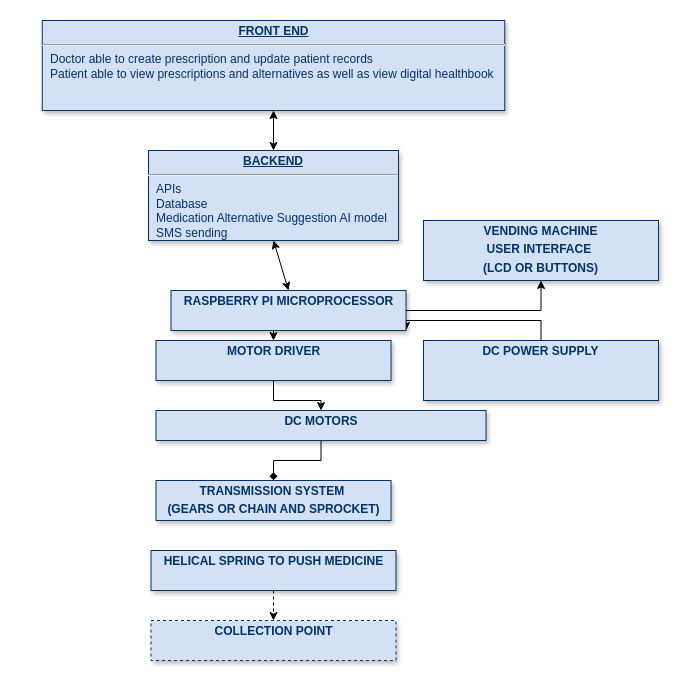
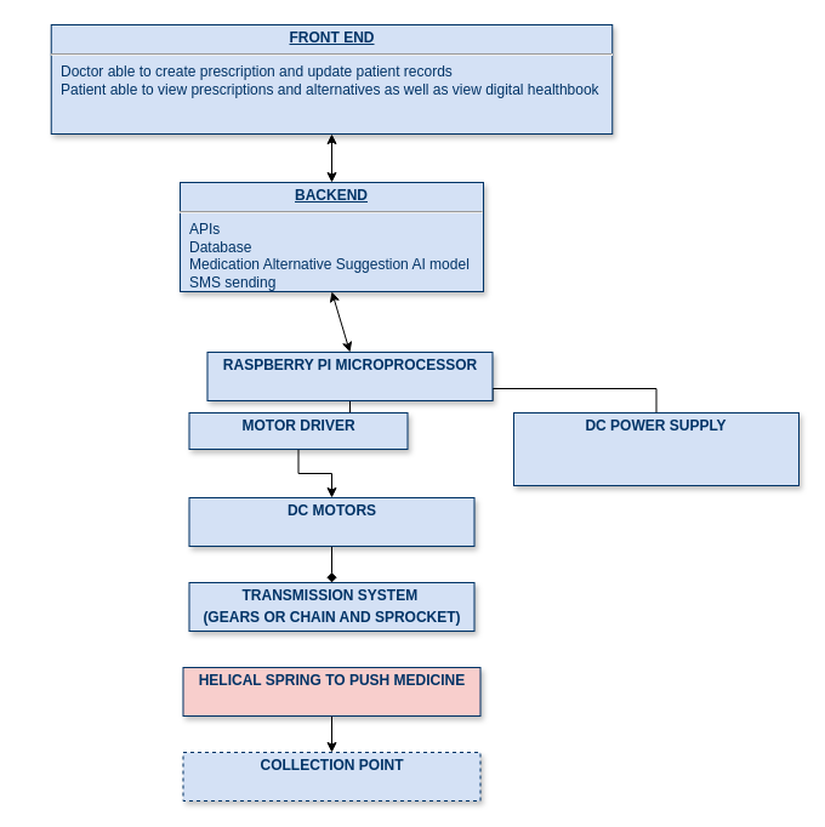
  <mxCell id="0" />
  <mxCell id="1" parent="0" />
  <mxCell id="2" value="&lt;p style=&quot;margin: 0px; margin-top: 4px; text-align: center; text-decoration: underline;&quot;&gt;&lt;b&gt;BACKEND&lt;/b&gt;&lt;/p&gt;&lt;hr&gt;&lt;p style=&quot;margin: 0px; margin-left: 8px;&quot;&gt;APIs&lt;/p&gt;&lt;p style=&quot;margin: 0px; margin-left: 8px;&quot;&gt;Database&lt;/p&gt;&lt;p style=&quot;margin: 0px; margin-left: 8px;&quot;&gt;Medication Alternative Suggestion AI model&lt;/p&gt;&lt;p style=&quot;margin: 0px; margin-left: 8px;&quot;&gt;SMS sending&lt;/p&gt;&lt;p style=&quot;margin: 0px; margin-left: 8px;&quot;&gt;&lt;br&gt;&lt;/p&gt;" style="verticalAlign=top;align=left;overflow=fill;fontSize=12;fontFamily=Helvetica;html=1;strokeColor=#003366;shadow=1;fillColor=#D4E1F5;fontColor=#003366" parent="1" vertex="1"><mxGeometry x="148" y="150" width="250" height="90" as="geometry" /></mxCell>
  <mxCell id="3" style="edgeStyle=orthogonalEdgeStyle;rounded=0;orthogonalLoop=1;jettySize=auto;html=1;exitX=0.5;exitY=1;exitDx=0;exitDy=0;entryX=0.5;entryY=0;entryDx=0;entryDy=0;" edge="1" parent="1" source="6" target="10"><mxGeometry relative="1" as="geometry"><mxPoint x="267.571" y="10" as="targetPoint" /></mxGeometry></mxCell>
- <mxCell id="4" style="edgeStyle=orthogonalEdgeStyle;rounded=0;orthogonalLoop=1;jettySize=auto;html=1;exitX=1;exitY=0.5;exitDx=0;exitDy=0;entryX=0.5;entryY=1;entryDx=0;entryDy=0;" edge="1" parent="1" source="6" target="14"><mxGeometry relative="1" as="geometry" /></mxCell>
- <mxCell id="5" style="edgeStyle=orthogonalEdgeStyle;rounded=0;orthogonalLoop=1;jettySize=auto;html=1;exitX=0.5;exitY=0;exitDx=0;exitDy=0;entryX=1;entryY=1;entryDx=0;entryDy=0;" edge="1" parent="1" source="20" target="6"><mxGeometry relative="1" as="geometry"><Array as="points"><mxPoint x="541" y="320" /></Array></mxGeometry></mxCell>
+ <mxCell id="5" style="edgeStyle=orthogonalEdgeStyle;rounded=0;orthogonalLoop=1;jettySize=auto;html=1;exitX=0.5;exitY=0;exitDx=0;exitDy=0;entryX=1;entryY=1;entryDx=0;entryDy=0;endArrow=none;" edge="1" parent="1" source="20" target="6"><mxGeometry relative="1" as="geometry"><Array as="points"><mxPoint x="541" y="320" /></Array></mxGeometry></mxCell>
  <mxCell id="6" value="&lt;p style=&quot;margin: 4px 0px 0px; text-align: center;&quot;&gt;&lt;b&gt;RASPBERRY PI MICROPROCESSOR&lt;/b&gt;&lt;/p&gt;" style="verticalAlign=top;align=left;overflow=fill;fontSize=12;fontFamily=Helvetica;html=1;strokeColor=#003366;shadow=1;fillColor=#D4E1F5;fontColor=#003366" vertex="1" parent="1"><mxGeometry x="170.5" y="290" width="235" height="40" as="geometry" /></mxCell>
- <mxCell id="7" style="edgeStyle=orthogonalEdgeStyle;rounded=0;orthogonalLoop=1;jettySize=auto;html=1;exitX=0.5;exitY=1;exitDx=0;exitDy=0;entryX=0.5;entryY=0;entryDx=0;entryDy=0;dashed=1;" edge="1" parent="1" source="8" target="13"><mxGeometry relative="1" as="geometry" /></mxCell>
- <mxCell id="8" value="&lt;p style=&quot;margin: 4px 0px 0px; text-align: center;&quot;&gt;&lt;b style=&quot;&quot;&gt;HELICAL SPRING TO PUSH MEDICINE&lt;/b&gt;&lt;/p&gt;" style="verticalAlign=top;align=left;overflow=fill;fontSize=12;fontFamily=Helvetica;html=1;strokeColor=#003366;shadow=1;fillColor=#D4E1F5;fontColor=#003366" vertex="1" parent="1"><mxGeometry x="150.5" y="550" width="245" height="40" as="geometry" /></mxCell>
+ <mxCell id="7" style="edgeStyle=orthogonalEdgeStyle;rounded=0;orthogonalLoop=1;jettySize=auto;html=1;exitX=0.5;exitY=1;exitDx=0;exitDy=0;entryX=0.5;entryY=0;entryDx=0;entryDy=0;" edge="1" parent="1" source="8" target="13"><mxGeometry relative="1" as="geometry" /></mxCell>
+ <mxCell id="8" value="&lt;p style=&quot;margin: 4px 0px 0px; text-align: center;&quot;&gt;&lt;b style=&quot;&quot;&gt;HELICAL SPRING TO PUSH MEDICINE&lt;/b&gt;&lt;/p&gt;" style="verticalAlign=top;align=left;overflow=fill;fontSize=12;fontFamily=Helvetica;html=1;strokeColor=#003366;shadow=1;fillColor=#f8cecc;fontColor=#003366;" vertex="1" parent="1"><mxGeometry x="150.5" y="550" width="245" height="40" as="geometry" /></mxCell>
  <mxCell id="9" style="edgeStyle=orthogonalEdgeStyle;rounded=0;orthogonalLoop=1;jettySize=auto;html=1;exitX=0.5;exitY=1;exitDx=0;exitDy=0;entryX=0.5;entryY=0;entryDx=0;entryDy=0;" edge="1" parent="1" source="10" target="12"><mxGeometry relative="1" as="geometry" /></mxCell>
- <mxCell id="10" value="&lt;p style=&quot;margin: 4px 0px 0px; text-align: center;&quot;&gt;&lt;b&gt;MOTOR DRIVER&lt;/b&gt;&lt;/p&gt;" style="verticalAlign=top;align=left;overflow=fill;fontSize=12;fontFamily=Helvetica;html=1;strokeColor=#003366;shadow=1;fillColor=#D4E1F5;fontColor=#003366" vertex="1" parent="1"><mxGeometry x="155.5" y="340" width="235" height="40" as="geometry" /></mxCell>
+ <mxCell id="10" value="&lt;p style=&quot;margin: 4px 0px 0px; text-align: center;&quot;&gt;&lt;b&gt;MOTOR DRIVER&lt;/b&gt;&lt;/p&gt;" style="verticalAlign=top;align=left;overflow=fill;fontSize=12;fontFamily=Helvetica;html=1;strokeColor=#003366;shadow=1;fillColor=#D4E1F5;fontColor=#003366" vertex="1" parent="1"><mxGeometry x="155.5" y="340" width="180" height="30" as="geometry" /></mxCell>
  <mxCell id="11" style="edgeStyle=orthogonalEdgeStyle;rounded=0;orthogonalLoop=1;jettySize=auto;html=1;exitX=0.5;exitY=1;exitDx=0;exitDy=0;entryX=0.5;entryY=0;entryDx=0;entryDy=0;endArrow=diamond;" edge="1" parent="1" source="12" target="21"><mxGeometry relative="1" as="geometry" /></mxCell>
- <mxCell id="12" value="&lt;p style=&quot;margin: 4px 0px 0px; text-align: center;&quot;&gt;&lt;b&gt;DC MOTORS&lt;/b&gt;&lt;/p&gt;" style="verticalAlign=top;align=left;overflow=fill;fontSize=12;fontFamily=Helvetica;html=1;strokeColor=#003366;shadow=1;fillColor=#D4E1F5;fontColor=#003366" vertex="1" parent="1"><mxGeometry x="155.5" y="410" width="330" height="30" as="geometry" /></mxCell>
+ <mxCell id="12" value="&lt;p style=&quot;margin: 4px 0px 0px; text-align: center;&quot;&gt;&lt;b&gt;DC MOTORS&lt;/b&gt;&lt;/p&gt;" style="verticalAlign=top;align=left;overflow=fill;fontSize=12;fontFamily=Helvetica;html=1;strokeColor=#003366;shadow=1;fillColor=#D4E1F5;fontColor=#003366" vertex="1" parent="1"><mxGeometry x="155.5" y="410" width="235" height="40" as="geometry" /></mxCell>
  <mxCell id="13" value="&lt;p style=&quot;margin: 4px 0px 0px; text-align: center;&quot;&gt;&lt;b style=&quot;&quot;&gt;COLLECTION POINT&lt;/b&gt;&lt;/p&gt;" style="verticalAlign=top;align=left;overflow=fill;fontSize=12;fontFamily=Helvetica;html=1;strokeColor=#003366;shadow=1;fillColor=#D4E1F5;fontColor=#003366;dashed=1;" vertex="1" parent="1"><mxGeometry x="150.5" y="620" width="245" height="40" as="geometry" /></mxCell>
- <mxCell id="14" value="&lt;p style=&quot;margin: 4px 0px 0px; text-align: center;&quot;&gt;&lt;b&gt;VENDING MACHINE&lt;/b&gt;&lt;/p&gt;&lt;p style=&quot;margin: 4px 0px 0px; text-align: center;&quot;&gt;&lt;b&gt;USER INTERFACE&amp;nbsp;&lt;/b&gt;&lt;/p&gt;&lt;p style=&quot;margin: 4px 0px 0px; text-align: center;&quot;&gt;&lt;b&gt;(LCD OR BUTTONS)&lt;/b&gt;&lt;/p&gt;" style="verticalAlign=top;align=left;overflow=fill;fontSize=12;fontFamily=Helvetica;html=1;strokeColor=#003366;shadow=1;fillColor=#D4E1F5;fontColor=#003366" vertex="1" parent="1"><mxGeometry x="423" y="220" width="235" height="60" as="geometry" /></mxCell>
  <mxCell id="15" value="&lt;p style=&quot;margin: 0px; margin-top: 4px; text-align: center; text-decoration: underline;&quot;&gt;&lt;b&gt;FRONT END&lt;/b&gt;&lt;/p&gt;&lt;hr&gt;&lt;p style=&quot;margin: 0px; margin-left: 8px;&quot;&gt;Doctor able to create prescription and update patient records&lt;/p&gt;&lt;p style=&quot;margin: 0px; margin-left: 8px;&quot;&gt;Patient able to view prescriptions and alternatives as well as view digital healthbook&lt;/p&gt;" style="verticalAlign=top;align=left;overflow=fill;fontSize=12;fontFamily=Helvetica;html=1;strokeColor=#003366;shadow=1;fillColor=#D4E1F5;fontColor=#003366" vertex="1" parent="1"><mxGeometry x="41.75" y="20" width="462.5" height="90" as="geometry" /></mxCell>
  <mxCell id="16" value="" style="endArrow=classic;startArrow=classic;html=1;rounded=0;entryX=0.5;entryY=1;entryDx=0;entryDy=0;exitX=0.5;exitY=0;exitDx=0;exitDy=0;" edge="1" parent="1" source="2" target="15"><mxGeometry width="50" height="50" relative="1" as="geometry"><mxPoint x="273" y="110" as="sourcePoint" /><mxPoint x="273" y="50" as="targetPoint" /></mxGeometry></mxCell>
  <mxCell id="17" style="edgeStyle=orthogonalEdgeStyle;rounded=0;orthogonalLoop=1;jettySize=auto;html=1;exitX=0.5;exitY=1;exitDx=0;exitDy=0;entryX=0.5;entryY=0;entryDx=0;entryDy=0;" edge="1" parent="1"><mxGeometry relative="1" as="geometry"><mxPoint x="20.5" y="480" as="targetPoint" /></mxGeometry></mxCell>
  <mxCell id="18" style="edgeStyle=orthogonalEdgeStyle;rounded=0;orthogonalLoop=1;jettySize=auto;html=1;exitX=0.5;exitY=1;exitDx=0;exitDy=0;entryX=0.5;entryY=0;entryDx=0;entryDy=0;" edge="1" parent="1"><mxGeometry relative="1" as="geometry"><mxPoint x="20.5" y="540" as="targetPoint" /></mxGeometry></mxCell>
  <mxCell id="19" style="edgeStyle=orthogonalEdgeStyle;rounded=0;orthogonalLoop=1;jettySize=auto;html=1;exitX=0.5;exitY=1;exitDx=0;exitDy=0;entryX=0.5;entryY=0;entryDx=0;entryDy=0;" edge="1" parent="1"><mxGeometry relative="1" as="geometry"><mxPoint x="20.5" y="410" as="targetPoint" /></mxGeometry></mxCell>
  <mxCell id="20" value="&lt;p style=&quot;margin: 4px 0px 0px; text-align: center;&quot;&gt;&lt;b&gt;DC POWER SUPPLY&lt;/b&gt;&lt;/p&gt;" style="verticalAlign=top;align=left;overflow=fill;fontSize=12;fontFamily=Helvetica;html=1;strokeColor=#003366;shadow=1;fillColor=#D4E1F5;fontColor=#003366" vertex="1" parent="1"><mxGeometry x="423" y="340" width="235" height="60" as="geometry" /></mxCell>
  <mxCell id="21" value="&lt;p style=&quot;margin: 4px 0px 0px; text-align: center;&quot;&gt;&lt;b&gt;TRANSMISSION SYSTEM&amp;nbsp;&lt;/b&gt;&lt;/p&gt;&lt;p style=&quot;margin: 4px 0px 0px; text-align: center;&quot;&gt;&lt;b&gt;(GEARS OR CHAIN AND SPROCKET)&lt;/b&gt;&lt;/p&gt;" style="verticalAlign=top;align=left;overflow=fill;fontSize=12;fontFamily=Helvetica;html=1;strokeColor=#003366;shadow=1;fillColor=#D4E1F5;fontColor=#003366" vertex="1" parent="1"><mxGeometry x="155.5" y="480" width="235" height="40" as="geometry" /></mxCell>
  <mxCell id="22" value="" style="endArrow=classic;startArrow=classic;html=1;rounded=0;entryX=0.5;entryY=1;entryDx=0;entryDy=0;exitX=0.5;exitY=0;exitDx=0;exitDy=0;" edge="1" parent="1" source="6" target="2"><mxGeometry width="50" height="50" relative="1" as="geometry"><mxPoint x="659.5" y="470" as="sourcePoint" /><mxPoint x="273" y="250" as="targetPoint" /><Array as="points" /></mxGeometry></mxCell>
